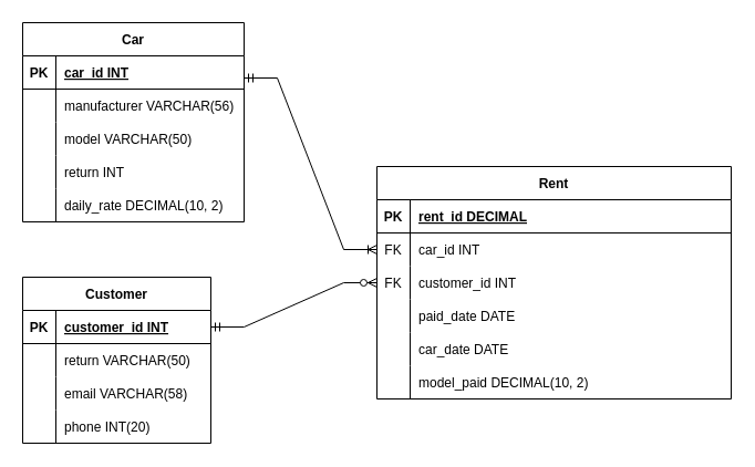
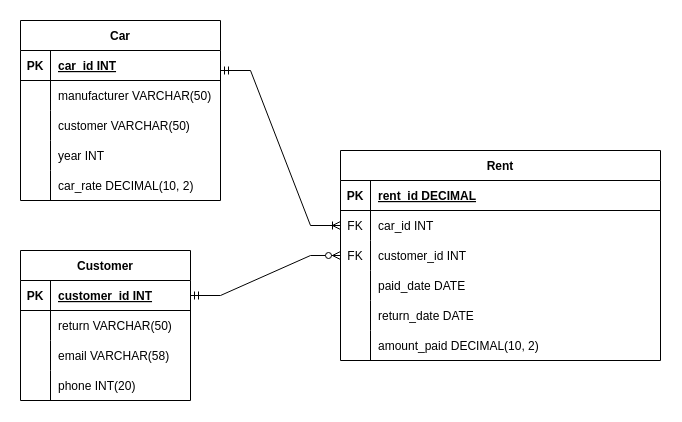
  <mxCell id="0" />
  <mxCell id="1" parent="0" />
  <mxCell id="2" value="Car" style="shape=table;startSize=30;container=1;collapsible=1;childLayout=tableLayout;fixedRows=1;rowLines=0;fontStyle=1;align=center;resizeLast=1;" parent="1" vertex="1"><mxGeometry x="20" y="20" width="200" height="180" as="geometry" /></mxCell>
  <mxCell id="3" value="" style="shape=tableRow;horizontal=0;startSize=0;swimlaneHead=0;swimlaneBody=0;fillColor=none;collapsible=0;dropTarget=0;points=[[0,0.5],[1,0.5]];portConstraint=eastwest;strokeColor=inherit;top=0;left=0;right=0;bottom=1;" parent="2" vertex="1"><mxGeometry y="30" width="200" height="30" as="geometry" /></mxCell>
  <mxCell id="4" value="PK" style="shape=partialRectangle;overflow=hidden;connectable=0;fillColor=none;strokeColor=inherit;top=0;left=0;bottom=0;right=0;fontStyle=1;" parent="3" vertex="1"><mxGeometry width="30" height="30" as="geometry"><mxRectangle width="30" height="30" as="alternateBounds" /></mxGeometry></mxCell>
  <mxCell id="5" value="car_id INT " style="shape=partialRectangle;overflow=hidden;connectable=0;fillColor=none;align=left;strokeColor=inherit;top=0;left=0;bottom=0;right=0;spacingLeft=6;fontStyle=5;" parent="3" vertex="1"><mxGeometry x="30" width="170" height="30" as="geometry"><mxRectangle width="170" height="30" as="alternateBounds" /></mxGeometry></mxCell>
  <mxCell id="6" value="" style="shape=tableRow;horizontal=0;startSize=0;swimlaneHead=0;swimlaneBody=0;fillColor=none;collapsible=0;dropTarget=0;points=[[0,0.5],[1,0.5]];portConstraint=eastwest;strokeColor=inherit;top=0;left=0;right=0;bottom=0;" parent="2" vertex="1"><mxGeometry y="60" width="200" height="30" as="geometry" /></mxCell>
  <mxCell id="7" value="" style="shape=partialRectangle;overflow=hidden;connectable=0;fillColor=none;strokeColor=inherit;top=0;left=0;bottom=0;right=0;" parent="6" vertex="1"><mxGeometry width="30" height="30" as="geometry"><mxRectangle width="30" height="30" as="alternateBounds" /></mxGeometry></mxCell>
- <mxCell id="8" value="manufacturer VARCHAR(56)" style="shape=partialRectangle;overflow=hidden;connectable=0;fillColor=none;align=left;strokeColor=inherit;top=0;left=0;bottom=0;right=0;spacingLeft=6;" parent="6" vertex="1"><mxGeometry x="30" width="170" height="30" as="geometry"><mxRectangle width="170" height="30" as="alternateBounds" /></mxGeometry></mxCell>
+ <mxCell id="8" value="manufacturer VARCHAR(50)" style="shape=partialRectangle;overflow=hidden;connectable=0;fillColor=none;align=left;strokeColor=inherit;top=0;left=0;bottom=0;right=0;spacingLeft=6;" parent="6" vertex="1"><mxGeometry x="30" width="170" height="30" as="geometry"><mxRectangle width="170" height="30" as="alternateBounds" /></mxGeometry></mxCell>
  <mxCell id="9" value="" style="shape=tableRow;horizontal=0;startSize=0;swimlaneHead=0;swimlaneBody=0;fillColor=none;collapsible=0;dropTarget=0;points=[[0,0.5],[1,0.5]];portConstraint=eastwest;strokeColor=inherit;top=0;left=0;right=0;bottom=0;" parent="2" vertex="1"><mxGeometry y="90" width="200" height="30" as="geometry" /></mxCell>
  <mxCell id="10" value="" style="shape=partialRectangle;overflow=hidden;connectable=0;fillColor=none;strokeColor=inherit;top=0;left=0;bottom=0;right=0;" parent="9" vertex="1"><mxGeometry width="30" height="30" as="geometry"><mxRectangle width="30" height="30" as="alternateBounds" /></mxGeometry></mxCell>
- <mxCell id="11" value="model VARCHAR(50)" style="shape=partialRectangle;overflow=hidden;connectable=0;fillColor=none;align=left;strokeColor=inherit;top=0;left=0;bottom=0;right=0;spacingLeft=6;" parent="9" vertex="1"><mxGeometry x="30" width="170" height="30" as="geometry"><mxRectangle width="170" height="30" as="alternateBounds" /></mxGeometry></mxCell>
+ <mxCell id="11" value="customer VARCHAR(50)" style="shape=partialRectangle;overflow=hidden;connectable=0;fillColor=none;align=left;strokeColor=inherit;top=0;left=0;bottom=0;right=0;spacingLeft=6;" parent="9" vertex="1"><mxGeometry x="30" width="170" height="30" as="geometry"><mxRectangle width="170" height="30" as="alternateBounds" /></mxGeometry></mxCell>
  <mxCell id="12" value="" style="shape=tableRow;horizontal=0;startSize=0;swimlaneHead=0;swimlaneBody=0;fillColor=none;collapsible=0;dropTarget=0;points=[[0,0.5],[1,0.5]];portConstraint=eastwest;strokeColor=inherit;top=0;left=0;right=0;bottom=0;" parent="2" vertex="1"><mxGeometry y="120" width="200" height="30" as="geometry" /></mxCell>
  <mxCell id="13" value="" style="shape=partialRectangle;overflow=hidden;connectable=0;fillColor=none;strokeColor=inherit;top=0;left=0;bottom=0;right=0;" parent="12" vertex="1"><mxGeometry width="30" height="30" as="geometry"><mxRectangle width="30" height="30" as="alternateBounds" /></mxGeometry></mxCell>
- <mxCell id="14" value="return INT" style="shape=partialRectangle;overflow=hidden;connectable=0;fillColor=none;align=left;strokeColor=inherit;top=0;left=0;bottom=0;right=0;spacingLeft=6;" parent="12" vertex="1"><mxGeometry x="30" width="170" height="30" as="geometry"><mxRectangle width="170" height="30" as="alternateBounds" /></mxGeometry></mxCell>
+ <mxCell id="14" value="year INT" style="shape=partialRectangle;overflow=hidden;connectable=0;fillColor=none;align=left;strokeColor=inherit;top=0;left=0;bottom=0;right=0;spacingLeft=6;" parent="12" vertex="1"><mxGeometry x="30" width="170" height="30" as="geometry"><mxRectangle width="170" height="30" as="alternateBounds" /></mxGeometry></mxCell>
  <mxCell id="15" value="" style="shape=tableRow;horizontal=0;startSize=0;swimlaneHead=0;swimlaneBody=0;fillColor=none;collapsible=0;dropTarget=0;points=[[0,0.5],[1,0.5]];portConstraint=eastwest;strokeColor=inherit;top=0;left=0;right=0;bottom=0;" parent="2" vertex="1"><mxGeometry y="150" width="200" height="30" as="geometry" /></mxCell>
  <mxCell id="16" value="" style="shape=partialRectangle;overflow=hidden;connectable=0;fillColor=none;strokeColor=inherit;top=0;left=0;bottom=0;right=0;" parent="15" vertex="1"><mxGeometry width="30" height="30" as="geometry"><mxRectangle width="30" height="30" as="alternateBounds" /></mxGeometry></mxCell>
- <mxCell id="17" value="daily_rate DECIMAL(10, 2)" style="shape=partialRectangle;overflow=hidden;connectable=0;fillColor=none;align=left;strokeColor=inherit;top=0;left=0;bottom=0;right=0;spacingLeft=6;" parent="15" vertex="1"><mxGeometry x="30" width="170" height="30" as="geometry"><mxRectangle width="170" height="30" as="alternateBounds" /></mxGeometry></mxCell>
+ <mxCell id="17" value="car_rate DECIMAL(10, 2)" style="shape=partialRectangle;overflow=hidden;connectable=0;fillColor=none;align=left;strokeColor=inherit;top=0;left=0;bottom=0;right=0;spacingLeft=6;" parent="15" vertex="1"><mxGeometry x="30" width="170" height="30" as="geometry"><mxRectangle width="170" height="30" as="alternateBounds" /></mxGeometry></mxCell>
  <mxCell id="18" value="Customer" style="shape=table;startSize=30;container=1;collapsible=1;childLayout=tableLayout;fixedRows=1;rowLines=0;fontStyle=1;align=center;resizeLast=1;" parent="1" vertex="1"><mxGeometry x="20" y="250" width="170" height="150" as="geometry" /></mxCell>
  <mxCell id="19" value="" style="shape=tableRow;horizontal=0;startSize=0;swimlaneHead=0;swimlaneBody=0;fillColor=none;collapsible=0;dropTarget=0;points=[[0,0.5],[1,0.5]];portConstraint=eastwest;strokeColor=inherit;top=0;left=0;right=0;bottom=1;" parent="18" vertex="1"><mxGeometry y="30" width="170" height="30" as="geometry" /></mxCell>
  <mxCell id="20" value="PK" style="shape=partialRectangle;overflow=hidden;connectable=0;fillColor=none;strokeColor=inherit;top=0;left=0;bottom=0;right=0;fontStyle=1;" parent="19" vertex="1"><mxGeometry width="30" height="30" as="geometry"><mxRectangle width="30" height="30" as="alternateBounds" /></mxGeometry></mxCell>
  <mxCell id="21" value="customer_id INT " style="shape=partialRectangle;overflow=hidden;connectable=0;fillColor=none;align=left;strokeColor=inherit;top=0;left=0;bottom=0;right=0;spacingLeft=6;fontStyle=5;" parent="19" vertex="1"><mxGeometry x="30" width="140" height="30" as="geometry"><mxRectangle width="140" height="30" as="alternateBounds" /></mxGeometry></mxCell>
  <mxCell id="22" value="" style="shape=tableRow;horizontal=0;startSize=0;swimlaneHead=0;swimlaneBody=0;fillColor=none;collapsible=0;dropTarget=0;points=[[0,0.5],[1,0.5]];portConstraint=eastwest;strokeColor=inherit;top=0;left=0;right=0;bottom=0;" parent="18" vertex="1"><mxGeometry y="60" width="170" height="30" as="geometry" /></mxCell>
  <mxCell id="23" value="" style="shape=partialRectangle;overflow=hidden;connectable=0;fillColor=none;strokeColor=inherit;top=0;left=0;bottom=0;right=0;" parent="22" vertex="1"><mxGeometry width="30" height="30" as="geometry"><mxRectangle width="30" height="30" as="alternateBounds" /></mxGeometry></mxCell>
  <mxCell id="24" value="return VARCHAR(50)" style="shape=partialRectangle;overflow=hidden;connectable=0;fillColor=none;align=left;strokeColor=inherit;top=0;left=0;bottom=0;right=0;spacingLeft=6;" parent="22" vertex="1"><mxGeometry x="30" width="140" height="30" as="geometry"><mxRectangle width="140" height="30" as="alternateBounds" /></mxGeometry></mxCell>
  <mxCell id="25" value="" style="shape=tableRow;horizontal=0;startSize=0;swimlaneHead=0;swimlaneBody=0;fillColor=none;collapsible=0;dropTarget=0;points=[[0,0.5],[1,0.5]];portConstraint=eastwest;strokeColor=inherit;top=0;left=0;right=0;bottom=0;" parent="18" vertex="1"><mxGeometry y="90" width="170" height="30" as="geometry" /></mxCell>
  <mxCell id="26" value="" style="shape=partialRectangle;overflow=hidden;connectable=0;fillColor=none;strokeColor=inherit;top=0;left=0;bottom=0;right=0;" parent="25" vertex="1"><mxGeometry width="30" height="30" as="geometry"><mxRectangle width="30" height="30" as="alternateBounds" /></mxGeometry></mxCell>
  <mxCell id="27" value="email VARCHAR(58)" style="shape=partialRectangle;overflow=hidden;connectable=0;fillColor=none;align=left;strokeColor=inherit;top=0;left=0;bottom=0;right=0;spacingLeft=6;" parent="25" vertex="1"><mxGeometry x="30" width="140" height="30" as="geometry"><mxRectangle width="140" height="30" as="alternateBounds" /></mxGeometry></mxCell>
  <mxCell id="28" value="" style="shape=tableRow;horizontal=0;startSize=0;swimlaneHead=0;swimlaneBody=0;fillColor=none;collapsible=0;dropTarget=0;points=[[0,0.5],[1,0.5]];portConstraint=eastwest;strokeColor=inherit;top=0;left=0;right=0;bottom=0;" parent="18" vertex="1"><mxGeometry y="120" width="170" height="30" as="geometry" /></mxCell>
  <mxCell id="29" value="" style="shape=partialRectangle;overflow=hidden;connectable=0;fillColor=none;strokeColor=inherit;top=0;left=0;bottom=0;right=0;" parent="28" vertex="1"><mxGeometry width="30" height="30" as="geometry"><mxRectangle width="30" height="30" as="alternateBounds" /></mxGeometry></mxCell>
  <mxCell id="30" value="phone INT(20)" style="shape=partialRectangle;overflow=hidden;connectable=0;fillColor=none;align=left;strokeColor=inherit;top=0;left=0;bottom=0;right=0;spacingLeft=6;" parent="28" vertex="1"><mxGeometry x="30" width="140" height="30" as="geometry"><mxRectangle width="140" height="30" as="alternateBounds" /></mxGeometry></mxCell>
  <mxCell id="31" value="" style="edgeStyle=entityRelationEdgeStyle;fontSize=12;html=1;endArrow=ERzeroToMany;startArrow=ERmandOne;rounded=0;entryX=0;entryY=0.5;entryDx=0;entryDy=0;exitX=1;exitY=0.5;exitDx=0;exitDy=0;" parent="1" source="19" target="39" edge="1"><mxGeometry width="100" height="100" relative="1" as="geometry"><mxPoint x="180" y="300" as="sourcePoint" /><mxPoint x="350" y="295" as="targetPoint" /></mxGeometry></mxCell>
  <mxCell id="32" value="Rent" style="shape=table;startSize=30;container=1;collapsible=1;childLayout=tableLayout;fixedRows=1;rowLines=0;fontStyle=1;align=center;resizeLast=1;" parent="1" vertex="1"><mxGeometry x="340" y="150" width="320" height="210" as="geometry" /></mxCell>
  <mxCell id="33" value="" style="shape=tableRow;horizontal=0;startSize=0;swimlaneHead=0;swimlaneBody=0;fillColor=none;collapsible=0;dropTarget=0;points=[[0,0.5],[1,0.5]];portConstraint=eastwest;strokeColor=inherit;top=0;left=0;right=0;bottom=1;" parent="32" vertex="1"><mxGeometry y="30" width="320" height="30" as="geometry" /></mxCell>
  <mxCell id="34" value="PK" style="shape=partialRectangle;overflow=hidden;connectable=0;fillColor=none;strokeColor=inherit;top=0;left=0;bottom=0;right=0;fontStyle=1;" parent="33" vertex="1"><mxGeometry width="30" height="30" as="geometry"><mxRectangle width="30" height="30" as="alternateBounds" /></mxGeometry></mxCell>
  <mxCell id="35" value="rent_id DECIMAL " style="shape=partialRectangle;overflow=hidden;connectable=0;fillColor=none;align=left;strokeColor=inherit;top=0;left=0;bottom=0;right=0;spacingLeft=6;fontStyle=5;" parent="33" vertex="1"><mxGeometry x="30" width="290" height="30" as="geometry"><mxRectangle width="290" height="30" as="alternateBounds" /></mxGeometry></mxCell>
  <mxCell id="36" value="" style="shape=tableRow;horizontal=0;startSize=0;swimlaneHead=0;swimlaneBody=0;fillColor=none;collapsible=0;dropTarget=0;points=[[0,0.5],[1,0.5]];portConstraint=eastwest;strokeColor=inherit;top=0;left=0;right=0;bottom=0;" parent="32" vertex="1"><mxGeometry y="60" width="320" height="30" as="geometry" /></mxCell>
  <mxCell id="37" value="FK" style="shape=partialRectangle;overflow=hidden;connectable=0;fillColor=none;strokeColor=inherit;top=0;left=0;bottom=0;right=0;" parent="36" vertex="1"><mxGeometry width="30" height="30" as="geometry"><mxRectangle width="30" height="30" as="alternateBounds" /></mxGeometry></mxCell>
  <mxCell id="38" value="car_id INT " style="shape=partialRectangle;overflow=hidden;connectable=0;fillColor=none;align=left;strokeColor=inherit;top=0;left=0;bottom=0;right=0;spacingLeft=6;" parent="36" vertex="1"><mxGeometry x="30" width="290" height="30" as="geometry"><mxRectangle width="290" height="30" as="alternateBounds" /></mxGeometry></mxCell>
  <mxCell id="39" value="" style="shape=tableRow;horizontal=0;startSize=0;swimlaneHead=0;swimlaneBody=0;fillColor=none;collapsible=0;dropTarget=0;points=[[0,0.5],[1,0.5]];portConstraint=eastwest;strokeColor=inherit;top=0;left=0;right=0;bottom=0;" parent="32" vertex="1"><mxGeometry y="90" width="320" height="30" as="geometry" /></mxCell>
  <mxCell id="40" value="FK" style="shape=partialRectangle;overflow=hidden;connectable=0;fillColor=none;strokeColor=inherit;top=0;left=0;bottom=0;right=0;" parent="39" vertex="1"><mxGeometry width="30" height="30" as="geometry"><mxRectangle width="30" height="30" as="alternateBounds" /></mxGeometry></mxCell>
  <mxCell id="41" value="customer_id INT" style="shape=partialRectangle;overflow=hidden;connectable=0;fillColor=none;align=left;strokeColor=inherit;top=0;left=0;bottom=0;right=0;spacingLeft=6;" parent="39" vertex="1"><mxGeometry x="30" width="290" height="30" as="geometry"><mxRectangle width="290" height="30" as="alternateBounds" /></mxGeometry></mxCell>
  <mxCell id="42" value="" style="shape=tableRow;horizontal=0;startSize=0;swimlaneHead=0;swimlaneBody=0;fillColor=none;collapsible=0;dropTarget=0;points=[[0,0.5],[1,0.5]];portConstraint=eastwest;strokeColor=inherit;top=0;left=0;right=0;bottom=0;" parent="32" vertex="1"><mxGeometry y="120" width="320" height="30" as="geometry" /></mxCell>
  <mxCell id="43" value="" style="shape=partialRectangle;overflow=hidden;connectable=0;fillColor=none;strokeColor=inherit;top=0;left=0;bottom=0;right=0;" parent="42" vertex="1"><mxGeometry width="30" height="30" as="geometry"><mxRectangle width="30" height="30" as="alternateBounds" /></mxGeometry></mxCell>
  <mxCell id="44" value="paid_date DATE" style="shape=partialRectangle;overflow=hidden;connectable=0;fillColor=none;align=left;strokeColor=inherit;top=0;left=0;bottom=0;right=0;spacingLeft=6;" parent="42" vertex="1"><mxGeometry x="30" width="290" height="30" as="geometry"><mxRectangle width="290" height="30" as="alternateBounds" /></mxGeometry></mxCell>
  <mxCell id="45" value="" style="shape=tableRow;horizontal=0;startSize=0;swimlaneHead=0;swimlaneBody=0;fillColor=none;collapsible=0;dropTarget=0;points=[[0,0.5],[1,0.5]];portConstraint=eastwest;strokeColor=inherit;top=0;left=0;right=0;bottom=0;" parent="32" vertex="1"><mxGeometry y="150" width="320" height="30" as="geometry" /></mxCell>
  <mxCell id="46" value="" style="shape=partialRectangle;overflow=hidden;connectable=0;fillColor=none;strokeColor=inherit;top=0;left=0;bottom=0;right=0;" parent="45" vertex="1"><mxGeometry width="30" height="30" as="geometry"><mxRectangle width="30" height="30" as="alternateBounds" /></mxGeometry></mxCell>
- <mxCell id="47" value="car_date DATE" style="shape=partialRectangle;overflow=hidden;connectable=0;fillColor=none;align=left;strokeColor=inherit;top=0;left=0;bottom=0;right=0;spacingLeft=6;" parent="45" vertex="1"><mxGeometry x="30" width="290" height="30" as="geometry"><mxRectangle width="290" height="30" as="alternateBounds" /></mxGeometry></mxCell>
+ <mxCell id="47" value="return_date DATE" style="shape=partialRectangle;overflow=hidden;connectable=0;fillColor=none;align=left;strokeColor=inherit;top=0;left=0;bottom=0;right=0;spacingLeft=6;" parent="45" vertex="1"><mxGeometry x="30" width="290" height="30" as="geometry"><mxRectangle width="290" height="30" as="alternateBounds" /></mxGeometry></mxCell>
  <mxCell id="48" value="" style="shape=tableRow;horizontal=0;startSize=0;swimlaneHead=0;swimlaneBody=0;fillColor=none;collapsible=0;dropTarget=0;points=[[0,0.5],[1,0.5]];portConstraint=eastwest;strokeColor=inherit;top=0;left=0;right=0;bottom=0;" parent="32" vertex="1"><mxGeometry y="180" width="320" height="30" as="geometry" /></mxCell>
  <mxCell id="49" value="" style="shape=partialRectangle;overflow=hidden;connectable=0;fillColor=none;strokeColor=inherit;top=0;left=0;bottom=0;right=0;" parent="48" vertex="1"><mxGeometry width="30" height="30" as="geometry"><mxRectangle width="30" height="30" as="alternateBounds" /></mxGeometry></mxCell>
- <mxCell id="50" value="model_paid DECIMAL(10, 2)" style="shape=partialRectangle;overflow=hidden;connectable=0;fillColor=none;align=left;strokeColor=inherit;top=0;left=0;bottom=0;right=0;spacingLeft=6;" parent="48" vertex="1"><mxGeometry x="30" width="290" height="30" as="geometry"><mxRectangle width="290" height="30" as="alternateBounds" /></mxGeometry></mxCell>
+ <mxCell id="50" value="amount_paid DECIMAL(10, 2)" style="shape=partialRectangle;overflow=hidden;connectable=0;fillColor=none;align=left;strokeColor=inherit;top=0;left=0;bottom=0;right=0;spacingLeft=6;" parent="48" vertex="1"><mxGeometry x="30" width="290" height="30" as="geometry"><mxRectangle width="290" height="30" as="alternateBounds" /></mxGeometry></mxCell>
  <mxCell id="51" value="" style="edgeStyle=entityRelationEdgeStyle;fontSize=12;html=1;endArrow=ERoneToMany;startArrow=ERmandOne;rounded=0;exitX=1;exitY=0.667;exitDx=0;exitDy=0;exitPerimeter=0;entryX=0;entryY=0.5;entryDx=0;entryDy=0;" parent="1" source="3" target="36" edge="1"><mxGeometry width="100" height="100" relative="1" as="geometry"><mxPoint x="240" y="330" as="sourcePoint" /><mxPoint x="300" y="230" as="targetPoint" /></mxGeometry></mxCell>
